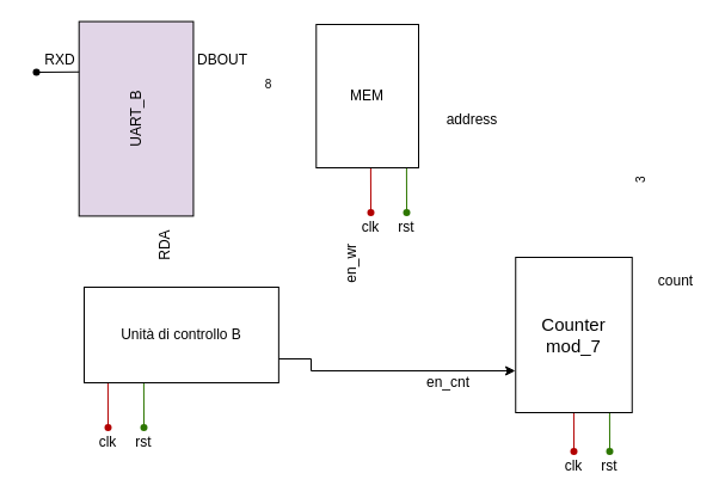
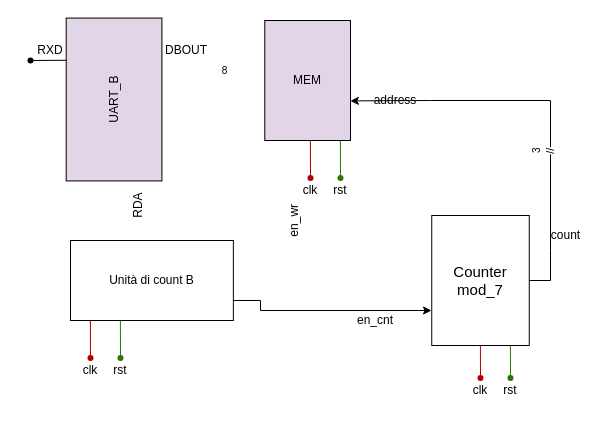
  <mxCell id="0" />
  <mxCell id="1" parent="0" />
  <mxCell id="2" value="" style="group" vertex="1" connectable="0" parent="1"><mxGeometry x="330" y="130" width="20" height="57.5" as="geometry" /></mxCell>
  <mxCell id="3" value="" style="endArrow=none;html=1;rounded=0;fillColor=#60a917;strokeColor=#2D7600;" edge="1" parent="2" source="4"><mxGeometry width="50" height="50" relative="1" as="geometry"><mxPoint x="9.87" y="30" as="sourcePoint" /><mxPoint x="9.87" as="targetPoint" /></mxGeometry></mxCell>
  <mxCell id="4" value="" style="shape=waypoint;sketch=0;fillStyle=solid;size=6;pointerEvents=1;points=[];fillColor=#60a917;resizable=0;rotatable=0;perimeter=centerPerimeter;snapToPoint=1;strokeColor=#2D7600;fontColor=#ffffff;" vertex="1" parent="2"><mxGeometry y="37.5" width="20" height="20" as="geometry" /></mxCell>
  <mxCell id="5" value="" style="group" vertex="1" connectable="0" parent="1"><mxGeometry x="300" y="130" width="20" height="70" as="geometry" /></mxCell>
  <mxCell id="6" value="" style="group" vertex="1" connectable="0" parent="5"><mxGeometry width="20" height="57.5" as="geometry" /></mxCell>
  <mxCell id="7" value="" style="endArrow=none;html=1;rounded=0;fillColor=#e51400;strokeColor=#B20000;" edge="1" parent="6" source="8"><mxGeometry width="50" height="50" relative="1" as="geometry"><mxPoint x="9.87" y="30" as="sourcePoint" /><mxPoint x="9.87" as="targetPoint" /></mxGeometry></mxCell>
  <mxCell id="8" value="" style="shape=waypoint;sketch=0;fillStyle=solid;size=6;pointerEvents=1;points=[];fillColor=#e51400;resizable=0;rotatable=0;perimeter=centerPerimeter;snapToPoint=1;strokeColor=#B20000;fontColor=#ffffff;" vertex="1" parent="6"><mxGeometry y="37.5" width="20" height="20" as="geometry" /></mxCell>
  <mxCell id="9" value="clk" style="text;html=1;align=center;verticalAlign=middle;whiteSpace=wrap;rounded=0;" vertex="1" parent="5"><mxGeometry y="50" width="20" height="20" as="geometry" /></mxCell>
  <mxCell id="10" value="" style="group" vertex="1" connectable="0" parent="1"><mxGeometry x="480" y="330" width="60" height="70" as="geometry" /></mxCell>
  <mxCell id="11" value="" style="group" vertex="1" connectable="0" parent="10"><mxGeometry x="20" width="20" height="57.5" as="geometry" /></mxCell>
  <mxCell id="12" value="" style="endArrow=none;html=1;rounded=0;fillColor=#60a917;strokeColor=#2D7600;" edge="1" parent="11" source="13"><mxGeometry width="50" height="50" relative="1" as="geometry"><mxPoint x="9.87" y="30" as="sourcePoint" /><mxPoint x="9.87" as="targetPoint" /></mxGeometry></mxCell>
  <mxCell id="13" value="" style="shape=waypoint;sketch=0;fillStyle=solid;size=6;pointerEvents=1;points=[];fillColor=#60a917;resizable=0;rotatable=0;perimeter=centerPerimeter;snapToPoint=1;strokeColor=#2D7600;fontColor=#ffffff;" vertex="1" parent="11"><mxGeometry y="37.5" width="20" height="20" as="geometry" /></mxCell>
  <mxCell id="14" value="rst" style="text;html=1;align=center;verticalAlign=middle;whiteSpace=wrap;rounded=0;" vertex="1" parent="10"><mxGeometry y="50" width="60" height="20" as="geometry" /></mxCell>
  <mxCell id="15" value="" style="group" vertex="1" connectable="0" parent="1"><mxGeometry x="90" y="310" width="60" height="70" as="geometry" /></mxCell>
  <mxCell id="16" value="" style="group" vertex="1" connectable="0" parent="15"><mxGeometry x="20" width="20" height="57.5" as="geometry" /></mxCell>
  <mxCell id="17" value="" style="endArrow=none;html=1;rounded=0;fillColor=#60a917;strokeColor=#2D7600;" edge="1" parent="16" source="18"><mxGeometry width="50" height="50" relative="1" as="geometry"><mxPoint x="9.87" y="30" as="sourcePoint" /><mxPoint x="9.87" as="targetPoint" /></mxGeometry></mxCell>
  <mxCell id="18" value="" style="shape=waypoint;sketch=0;fillStyle=solid;size=6;pointerEvents=1;points=[];fillColor=#60a917;resizable=0;rotatable=0;perimeter=centerPerimeter;snapToPoint=1;strokeColor=#2D7600;fontColor=#ffffff;" vertex="1" parent="16"><mxGeometry y="37.5" width="20" height="20" as="geometry" /></mxCell>
  <mxCell id="19" value="rst" style="text;html=1;align=center;verticalAlign=middle;whiteSpace=wrap;rounded=0;" vertex="1" parent="15"><mxGeometry y="50" width="60" height="20" as="geometry" /></mxCell>
  <mxCell id="20" value="" style="group" vertex="1" connectable="0" parent="1"><mxGeometry x="470" y="330" width="20" height="70" as="geometry" /></mxCell>
  <mxCell id="21" value="" style="group" vertex="1" connectable="0" parent="20"><mxGeometry width="20" height="57.5" as="geometry" /></mxCell>
  <mxCell id="22" value="" style="endArrow=none;html=1;rounded=0;fillColor=#e51400;strokeColor=#B20000;" edge="1" parent="21" source="23"><mxGeometry width="50" height="50" relative="1" as="geometry"><mxPoint x="9.87" y="30" as="sourcePoint" /><mxPoint x="9.87" as="targetPoint" /></mxGeometry></mxCell>
  <mxCell id="23" value="" style="shape=waypoint;sketch=0;fillStyle=solid;size=6;pointerEvents=1;points=[];fillColor=#e51400;resizable=0;rotatable=0;perimeter=centerPerimeter;snapToPoint=1;strokeColor=#B20000;fontColor=#ffffff;" vertex="1" parent="21"><mxGeometry y="37.5" width="20" height="20" as="geometry" /></mxCell>
  <mxCell id="24" value="clk" style="text;html=1;align=center;verticalAlign=middle;whiteSpace=wrap;rounded=0;" vertex="1" parent="20"><mxGeometry y="50" width="20" height="20" as="geometry" /></mxCell>
  <mxCell id="25" value="" style="group" vertex="1" connectable="0" parent="1"><mxGeometry x="80" y="310" width="20" height="70" as="geometry" /></mxCell>
  <mxCell id="26" value="" style="group" vertex="1" connectable="0" parent="25"><mxGeometry width="20" height="57.5" as="geometry" /></mxCell>
  <mxCell id="27" value="" style="endArrow=none;html=1;rounded=0;fillColor=#e51400;strokeColor=#B20000;" edge="1" parent="26" source="28"><mxGeometry width="50" height="50" relative="1" as="geometry"><mxPoint x="9.87" y="30" as="sourcePoint" /><mxPoint x="9.87" as="targetPoint" /></mxGeometry></mxCell>
  <mxCell id="28" value="" style="shape=waypoint;sketch=0;fillStyle=solid;size=6;pointerEvents=1;points=[];fillColor=#e51400;resizable=0;rotatable=0;perimeter=centerPerimeter;snapToPoint=1;strokeColor=#B20000;fontColor=#ffffff;" vertex="1" parent="26"><mxGeometry y="37.5" width="20" height="20" as="geometry" /></mxCell>
  <mxCell id="29" value="clk" style="text;html=1;align=center;verticalAlign=middle;whiteSpace=wrap;rounded=0;" vertex="1" parent="25"><mxGeometry y="50" width="20" height="20" as="geometry" /></mxCell>
- <mxCell id="30" value="Unità di controllo B" style="rounded=0;whiteSpace=wrap;html=1;" vertex="1" parent="1"><mxGeometry x="70" y="240" width="162.86" height="80" as="geometry" /></mxCell>
- <mxCell id="31" value="MEM" style="rounded=0;whiteSpace=wrap;html=1;" vertex="1" parent="1"><mxGeometry x="264.29" y="20" width="85.713" height="120" as="geometry" /></mxCell>
+ <mxCell id="30" value="Unità di count B" style="rounded=0;whiteSpace=wrap;html=1;" vertex="1" parent="1"><mxGeometry x="70" y="240" width="162.86" height="80" as="geometry" /></mxCell>
+ <mxCell id="31" value="MEM" style="rounded=0;whiteSpace=wrap;html=1;fillColor=#e1d5e7;" vertex="1" parent="1"><mxGeometry x="264.29" y="20" width="85.713" height="120" as="geometry" /></mxCell>
  <mxCell id="32" value="en_cnt" style="text;html=1;align=center;verticalAlign=middle;whiteSpace=wrap;rounded=0;" vertex="1" parent="1"><mxGeometry x="345" y="310" width="60" height="20" as="geometry" /></mxCell>
  <mxCell id="33" value="&lt;font style=&quot;font-size: 15px;&quot;&gt;Counter&lt;/font&gt;&lt;div&gt;&lt;font style=&quot;font-size: 15px;&quot;&gt;mod_7&lt;/font&gt;&lt;/div&gt;" style="rounded=0;whiteSpace=wrap;html=1;movable=1;resizable=1;rotatable=1;deletable=1;editable=1;locked=0;connectable=1;" vertex="1" parent="1"><mxGeometry x="431.246" y="215" width="97.502" height="130" as="geometry" /></mxCell>
  <mxCell id="34" value="address" style="text;html=1;align=center;verticalAlign=middle;whiteSpace=wrap;rounded=0;" vertex="1" parent="1"><mxGeometry x="365" y="90" width="60" height="20" as="geometry" /></mxCell>
  <mxCell id="35" value="count" style="text;html=1;align=center;verticalAlign=middle;whiteSpace=wrap;rounded=0;" vertex="1" parent="1"><mxGeometry x="546.91" y="225" width="37.37" height="20" as="geometry" /></mxCell>
  <mxCell id="36" value="&lt;font style=&quot;font-size: 10px;&quot;&gt;3&lt;/font&gt;" style="text;html=1;align=center;verticalAlign=middle;whiteSpace=wrap;rounded=0;rotation=-90;" vertex="1" parent="1"><mxGeometry x="514.41" y="140" width="42.5" height="20" as="geometry" /></mxCell>
  <mxCell id="37" value="en_wr" style="text;html=1;align=center;verticalAlign=middle;whiteSpace=wrap;rounded=0;rotation=-90;" vertex="1" parent="1"><mxGeometry x="264.29" y="210" width="60" height="20" as="geometry" /></mxCell>
  <mxCell id="38" value="" style="group;rotation=-90;" vertex="1" connectable="0" parent="1"><mxGeometry x="70" y="30" width="136.11" height="133.5" as="geometry" /></mxCell>
  <mxCell id="39" value="" style="shape=waypoint;sketch=0;fillStyle=solid;size=6;pointerEvents=1;points=[];fillColor=#e1d5e7;resizable=0;rotatable=0;perimeter=centerPerimeter;snapToPoint=1;strokeColor=#000000;rotation=-90;" vertex="1" parent="38"><mxGeometry x="19" y="19" width="20" height="20" as="geometry" /></mxCell>
  <mxCell id="40" value="UART_B" style="rounded=0;whiteSpace=wrap;html=1;rotation=-90;fillColor=#e1d5e7;" vertex="1" parent="38"><mxGeometry x="-37.87" y="21.13" width="162.86" height="95.75" as="geometry" /></mxCell>
  <mxCell id="41" value="DBOUT" style="text;html=1;align=center;verticalAlign=middle;whiteSpace=wrap;rounded=0;" vertex="1" parent="38"><mxGeometry x="96.11" y="10" width="40" height="20" as="geometry" /></mxCell>
+ <mxCell id="42" value="" style="endArrow=classic;html=1;rounded=0;entryX=0.998;entryY=0.67;entryDx=0;entryDy=0;entryPerimeter=0;exitX=1;exitY=0.5;exitDx=0;exitDy=0;" edge="1" parent="1" source="33" target="31"><mxGeometry width="50" height="50" relative="1" as="geometry"><mxPoint x="550" y="270" as="sourcePoint" /><mxPoint x="400" y="110" as="targetPoint" /><Array as="points"><mxPoint x="550" y="280" /><mxPoint x="550" y="250" /><mxPoint x="550" y="100" /><mxPoint x="430" y="100" /></Array></mxGeometry></mxCell>
+ <mxCell id="43" value="//" style="edgeLabel;html=1;align=center;verticalAlign=middle;resizable=0;points=[];rotation=90;" vertex="1" connectable="0" parent="42"><mxGeometry x="-0.242" y="-2" relative="1" as="geometry"><mxPoint x="-1" as="offset" /></mxGeometry></mxCell>
  <mxCell id="44" value="&lt;font style=&quot;font-size: 10px;&quot;&gt;8&lt;/font&gt;" style="text;html=1;align=center;verticalAlign=middle;whiteSpace=wrap;rounded=0;rotation=0;" vertex="1" parent="1"><mxGeometry x="200" y="60" width="48.61" height="20" as="geometry" /></mxCell>
  <mxCell id="45" value="" style="endArrow=none;html=1;rounded=0;fillColor=#e1d5e7;strokeColor=#000000;exitDx=0;exitDy=0;" edge="1" source="47" parent="1"><mxGeometry width="50" height="50" relative="1" as="geometry"><mxPoint x="299.87" y="70" as="sourcePoint" /><mxPoint x="30" y="58" as="targetPoint" /></mxGeometry></mxCell>
  <mxCell id="46" value="" style="endArrow=none;html=1;rounded=0;fillColor=#e1d5e7;strokeColor=#000000;exitX=0.741;exitY=0.001;exitDx=0;exitDy=0;exitPerimeter=0;" edge="1" parent="1" source="40" target="47"><mxGeometry width="50" height="50" relative="1" as="geometry"><mxPoint x="66" y="58" as="sourcePoint" /><mxPoint x="30" y="58" as="targetPoint" /></mxGeometry></mxCell>
  <mxCell id="47" value="" style="shape=waypoint;sketch=0;fillStyle=solid;size=6;pointerEvents=1;points=[];fillColor=#e1d5e7;resizable=0;rotatable=0;perimeter=centerPerimeter;snapToPoint=1;strokeColor=#000000;" vertex="1" parent="1"><mxGeometry x="20" y="50" width="20" height="20" as="geometry" /></mxCell>
  <mxCell id="48" value="RXD" style="text;html=1;align=center;verticalAlign=middle;whiteSpace=wrap;rounded=0;" vertex="1" parent="1"><mxGeometry x="30" y="40" width="40" height="20" as="geometry" /></mxCell>
  <mxCell id="49" value="" style="endArrow=classic;html=1;rounded=0;exitX=1;exitY=0.75;exitDx=0;exitDy=0;" edge="1" parent="1" source="30"><mxGeometry width="50" height="50" relative="1" as="geometry"><mxPoint x="230" y="330" as="sourcePoint" /><mxPoint x="431" y="310" as="targetPoint" /><Array as="points"><mxPoint x="260" y="300" /><mxPoint x="260" y="310" /></Array></mxGeometry></mxCell>
  <mxCell id="50" value="RDA" style="text;html=1;align=center;verticalAlign=middle;whiteSpace=wrap;rounded=0;rotation=-90;" vertex="1" parent="1"><mxGeometry x="108.05" y="195" width="60" height="20" as="geometry" /></mxCell>
  <mxCell id="51" value="rst" style="text;html=1;align=center;verticalAlign=middle;whiteSpace=wrap;rounded=0;" vertex="1" parent="1"><mxGeometry x="310" y="180" width="60" height="20" as="geometry" /></mxCell>
